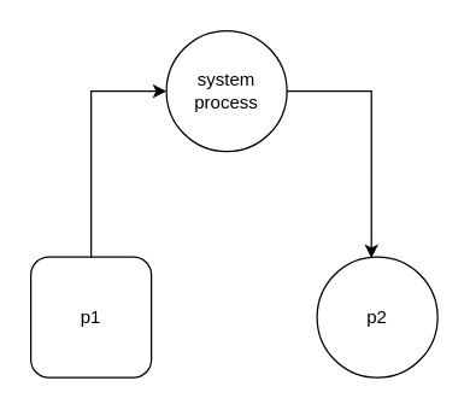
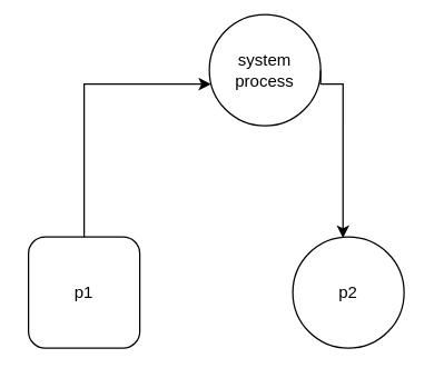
  <mxCell id="0" />
  <mxCell id="1" parent="0" />
  <mxCell id="2" value="p1" style="whiteSpace=wrap;html=1;aspect=fixed;rounded=1;" vertex="1" parent="1"><mxGeometry x="20" y="170" width="80" height="80" as="geometry" /></mxCell>
- <mxCell id="3" value="system&lt;br&gt;process" style="ellipse;whiteSpace=wrap;html=1;aspect=fixed;" vertex="1" parent="1"><mxGeometry x="110" y="20" width="80" height="80" as="geometry" /></mxCell>
+ <mxCell id="3" value="system&lt;br&gt;process" style="ellipse;whiteSpace=wrap;html=1;aspect=fixed;" vertex="1" parent="1"><mxGeometry x="150" y="10" width="80" height="80" as="geometry" /></mxCell>
  <mxCell id="4" value="" style="endArrow=classic;html=1;rounded=0;edgeStyle=orthogonalEdgeStyle;" edge="1" parent="1" source="2" target="3"><mxGeometry width="50" height="50" relative="1" as="geometry"><mxPoint x="30" y="130" as="sourcePoint" /><mxPoint x="150" y="150" as="targetPoint" /><Array as="points"><mxPoint x="60" y="60" /></Array></mxGeometry></mxCell>
  <mxCell id="5" value="p2" style="ellipse;whiteSpace=wrap;html=1;aspect=fixed;" vertex="1" parent="1"><mxGeometry x="210" y="170" width="80" height="80" as="geometry" /></mxCell>
  <mxCell id="6" value="" style="endArrow=classic;html=1;rounded=0;edgeStyle=orthogonalEdgeStyle;exitX=1;exitY=0.5;exitDx=0;exitDy=0;entryX=0.451;entryY=0.009;entryDx=0;entryDy=0;entryPerimeter=0;" edge="1" parent="1" source="3" target="5"><mxGeometry width="50" height="50" relative="1" as="geometry"><mxPoint x="70" y="180" as="sourcePoint" /><mxPoint x="120" y="70" as="targetPoint" /><Array as="points"><mxPoint x="246" y="60" /></Array></mxGeometry></mxCell>
